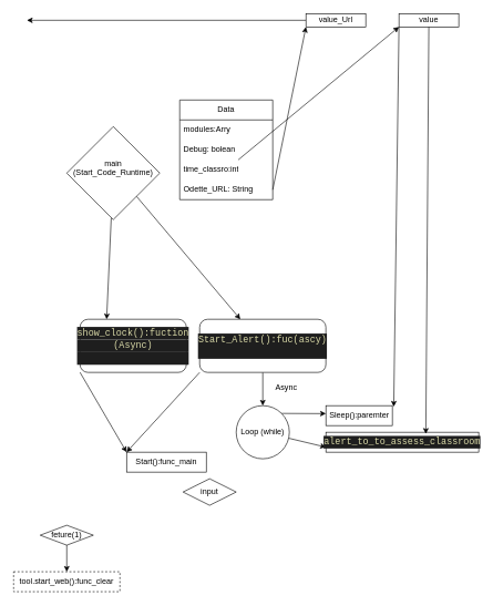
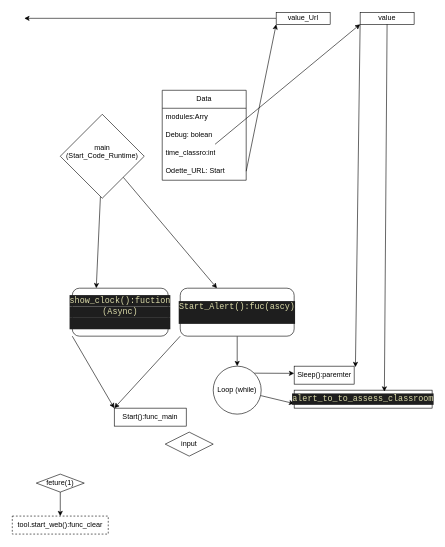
  <mxCell id="0" />
  <mxCell id="1" parent="0" />
  <mxCell id="2" value="" style="rounded=0;whiteSpace=wrap;html=1;" vertex="1" parent="1"><mxGeometry x="490" y="610" width="100" height="30" as="geometry" /></mxCell>
  <mxCell id="3" value="Data" style="swimlane;fontStyle=0;childLayout=stackLayout;horizontal=1;startSize=30;horizontalStack=0;resizeParent=1;resizeParentMax=0;resizeLast=0;collapsible=1;marginBottom=0;whiteSpace=wrap;html=1;" vertex="1" parent="1"><mxGeometry x="270" y="150" width="140" height="150" as="geometry" /></mxCell>
  <mxCell id="4" value="modules:Arry" style="text;strokeColor=none;fillColor=none;align=left;verticalAlign=middle;spacingLeft=4;spacingRight=4;overflow=hidden;points=[[0,0.5],[1,0.5]];portConstraint=eastwest;rotatable=0;whiteSpace=wrap;html=1;" vertex="1" parent="3"><mxGeometry y="30" width="140" height="30" as="geometry" /></mxCell>
  <mxCell id="5" value="Debug: bolean" style="text;strokeColor=none;fillColor=none;align=left;verticalAlign=middle;spacingLeft=4;spacingRight=4;overflow=hidden;points=[[0,0.5],[1,0.5]];portConstraint=eastwest;rotatable=0;whiteSpace=wrap;html=1;" vertex="1" parent="3"><mxGeometry y="60" width="140" height="30" as="geometry" /></mxCell>
  <mxCell id="6" style="edgeStyle=none;html=1;" edge="1" parent="3" source="7"><mxGeometry relative="1" as="geometry"><mxPoint x="330" y="-110" as="targetPoint" /></mxGeometry></mxCell>
  <mxCell id="7" value="time_classro:int" style="text;strokeColor=none;fillColor=none;align=left;verticalAlign=middle;spacingLeft=4;spacingRight=4;overflow=hidden;points=[[0,0.5],[1,0.5]];portConstraint=eastwest;rotatable=0;whiteSpace=wrap;html=1;" vertex="1" parent="3"><mxGeometry y="90" width="140" height="30" as="geometry" /></mxCell>
- <mxCell id="8" value="Odette_URL: String" style="text;strokeColor=none;fillColor=none;align=left;verticalAlign=middle;spacingLeft=4;spacingRight=4;overflow=hidden;points=[[0,0.5],[1,0.5]];portConstraint=eastwest;rotatable=0;whiteSpace=wrap;html=1;" vertex="1" parent="3"><mxGeometry y="120" width="140" height="30" as="geometry" /></mxCell>
+ <mxCell id="8" value="Odette_URL: Start" style="text;strokeColor=none;fillColor=none;align=left;verticalAlign=middle;spacingLeft=4;spacingRight=4;overflow=hidden;points=[[0,0.5],[1,0.5]];portConstraint=eastwest;rotatable=0;whiteSpace=wrap;html=1;" vertex="1" parent="3"><mxGeometry y="120" width="140" height="30" as="geometry" /></mxCell>
  <mxCell id="9" style="edgeStyle=none;html=1;entryX=0.25;entryY=0;entryDx=0;entryDy=0;" edge="1" parent="1" source="11" target="13"><mxGeometry relative="1" as="geometry" /></mxCell>
  <mxCell id="10" style="edgeStyle=none;html=1;exitX=1;exitY=1;exitDx=0;exitDy=0;" edge="1" parent="1" source="11" target="16"><mxGeometry relative="1" as="geometry" /></mxCell>
  <mxCell id="11" value="main&lt;div&gt;(Start_Code_Runtime)&lt;div&gt;&lt;br&gt;&lt;/div&gt;&lt;/div&gt;" style="rhombus;whiteSpace=wrap;html=1;aspect=fixed;" vertex="1" parent="1"><mxGeometry x="100" y="190" width="140" height="140" as="geometry" /></mxCell>
  <mxCell id="12" style="edgeStyle=none;html=1;exitX=0;exitY=1;exitDx=0;exitDy=0;entryX=0;entryY=0;entryDx=0;entryDy=0;" edge="1" parent="1" source="13" target="26"><mxGeometry relative="1" as="geometry"><mxPoint x="120" y="680" as="targetPoint" /></mxGeometry></mxCell>
  <mxCell id="13" value="&lt;div style=&quot;color: rgb(218, 218, 218); background-color: rgb(30, 30, 30); font-family: Consolas, &amp;quot;Courier New&amp;quot;, monospace; font-size: 14px; line-height: 19px; white-space: pre;&quot;&gt;&lt;span style=&quot;color: rgb(220, 220, 170);&quot;&gt;show_clock():fuction&lt;/span&gt;&lt;/div&gt;&lt;div style=&quot;color: rgb(218, 218, 218); background-color: rgb(30, 30, 30); font-family: Consolas, &amp;quot;Courier New&amp;quot;, monospace; font-size: 14px; line-height: 19px; white-space: pre;&quot;&gt;&lt;span style=&quot;color: rgb(220, 220, 170);&quot;&gt;(Async)&lt;/span&gt;&lt;/div&gt;&lt;div style=&quot;color: rgb(218, 218, 218); background-color: rgb(30, 30, 30); font-family: Consolas, &amp;quot;Courier New&amp;quot;, monospace; font-size: 14px; line-height: 19px; white-space: pre;&quot;&gt;&lt;span style=&quot;color: rgb(220, 220, 170);&quot;&gt;&lt;br&gt;&lt;/span&gt;&lt;/div&gt;" style="rounded=1;whiteSpace=wrap;html=1;" vertex="1" parent="1"><mxGeometry x="120" y="480" width="160" height="80" as="geometry" /></mxCell>
  <mxCell id="14" style="edgeStyle=none;html=1;" edge="1" parent="1" source="16" target="19"><mxGeometry relative="1" as="geometry" /></mxCell>
  <mxCell id="15" style="edgeStyle=none;html=1;exitX=0;exitY=1;exitDx=0;exitDy=0;entryX=0;entryY=0;entryDx=0;entryDy=0;" edge="1" parent="1" source="16" target="26"><mxGeometry relative="1" as="geometry"><mxPoint x="120" y="680" as="targetPoint" /></mxGeometry></mxCell>
  <mxCell id="16" value="&lt;div style=&quot;color: rgb(218, 218, 218); background-color: rgb(30, 30, 30); font-family: Consolas, &amp;quot;Courier New&amp;quot;, monospace; font-size: 14px; line-height: 19px; white-space: pre;&quot;&gt;&lt;div style=&quot;color: rgb(218, 218, 218); line-height: 19px;&quot;&gt;&lt;span style=&quot;color: #dcdcaa;&quot;&gt;Start_Alert():fuc(ascy)&lt;/span&gt;&lt;/div&gt;&lt;div style=&quot;color: rgb(218, 218, 218); line-height: 19px;&quot;&gt;&lt;span style=&quot;color: #dcdcaa;&quot;&gt;&lt;br&gt;&lt;/span&gt;&lt;/div&gt;&lt;/div&gt;" style="rounded=1;whiteSpace=wrap;html=1;" vertex="1" parent="1"><mxGeometry x="300" y="480" width="190" height="80" as="geometry" /></mxCell>
  <mxCell id="17" style="edgeStyle=none;html=1;exitX=1;exitY=0;exitDx=0;exitDy=0;" edge="1" parent="1" source="19"><mxGeometry relative="1" as="geometry"><mxPoint x="490" y="622" as="targetPoint" /></mxGeometry></mxCell>
  <mxCell id="18" style="edgeStyle=none;html=1;entryX=0;entryY=0.75;entryDx=0;entryDy=0;" edge="1" parent="1" source="19" target="22"><mxGeometry relative="1" as="geometry" /></mxCell>
  <mxCell id="19" value="Loop (while)" style="ellipse;whiteSpace=wrap;html=1;aspect=fixed;" vertex="1" parent="1"><mxGeometry x="355" y="610" width="80" height="80" as="geometry" /></mxCell>
- <mxCell id="20" value="Async" style="text;html=1;align=center;verticalAlign=middle;resizable=0;points=[];autosize=1;strokeColor=none;fillColor=none;" vertex="1" parent="1"><mxGeometry x="400" y="568" width="60" height="30" as="geometry" /></mxCell>
  <mxCell id="21" value="Sleep():paremter" style="text;html=1;align=center;verticalAlign=middle;resizable=0;points=[];autosize=1;strokeColor=none;fillColor=none;" vertex="1" parent="1"><mxGeometry x="485" y="610" width="110" height="30" as="geometry" /></mxCell>
  <mxCell id="22" value="&lt;div style=&quot;color: rgb(218, 218, 218); background-color: rgb(30, 30, 30); font-family: Consolas, &amp;quot;Courier New&amp;quot;, monospace; font-size: 14px; line-height: 19px; white-space: pre;&quot;&gt;&lt;span style=&quot;color: #dcdcaa;&quot;&gt;alert_to_to_assess_classroom&lt;/span&gt;&lt;/div&gt;" style="rounded=0;whiteSpace=wrap;html=1;" vertex="1" parent="1"><mxGeometry x="490" y="650" width="230" height="30" as="geometry" /></mxCell>
  <mxCell id="23" value="value" style="rounded=0;whiteSpace=wrap;html=1;" vertex="1" parent="1"><mxGeometry x="600" y="20" width="90" height="20" as="geometry" /></mxCell>
  <mxCell id="24" style="edgeStyle=none;html=1;entryX=0.654;entryY=0.078;entryDx=0;entryDy=0;entryPerimeter=0;" edge="1" parent="1" source="23" target="22"><mxGeometry relative="1" as="geometry" /></mxCell>
  <mxCell id="25" style="edgeStyle=none;html=1;exitX=0;exitY=1;exitDx=0;exitDy=0;entryX=0.974;entryY=0.05;entryDx=0;entryDy=0;entryPerimeter=0;" edge="1" parent="1" source="23" target="21"><mxGeometry relative="1" as="geometry" /></mxCell>
  <mxCell id="26" value="Start():func_main" style="rounded=0;whiteSpace=wrap;html=1;" vertex="1" parent="1"><mxGeometry x="190" y="680" width="120" height="30" as="geometry" /></mxCell>
  <mxCell id="27" value="input" style="rhombus;whiteSpace=wrap;html=1;" vertex="1" parent="1"><mxGeometry x="275" y="720" width="80" height="40" as="geometry" /></mxCell>
  <mxCell id="28" value="" style="edgeStyle=none;html=1;" edge="1" parent="1" source="29" target="30"><mxGeometry relative="1" as="geometry" /></mxCell>
  <mxCell id="29" value="feture(1)" style="rhombus;whiteSpace=wrap;html=1;" vertex="1" parent="1"><mxGeometry x="60" y="790" width="80" height="30" as="geometry" /></mxCell>
  <mxCell id="30" value="tool.start_web():func_clear" style="rounded=0;whiteSpace=wrap;html=1;dashed=1;" vertex="1" parent="1"><mxGeometry x="20" y="860" width="160" height="30" as="geometry" /></mxCell>
  <mxCell id="31" style="edgeStyle=none;html=1;" edge="1" parent="1" source="32"><mxGeometry relative="1" as="geometry"><mxPoint y="30" as="targetPoint" x="40" /></mxGeometry></mxCell>
  <mxCell id="32" value="value_Url" style="rounded=0;whiteSpace=wrap;html=1;" vertex="1" parent="1"><mxGeometry x="460" y="20" width="90" height="20" as="geometry" /></mxCell>
  <mxCell id="33" style="edgeStyle=none;html=1;exitX=1;exitY=0.5;exitDx=0;exitDy=0;entryX=0;entryY=1;entryDx=0;entryDy=0;" edge="1" parent="1" source="8" target="32"><mxGeometry relative="1" as="geometry" /></mxCell>
